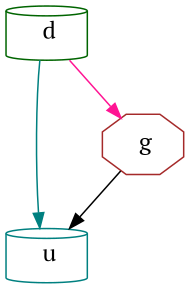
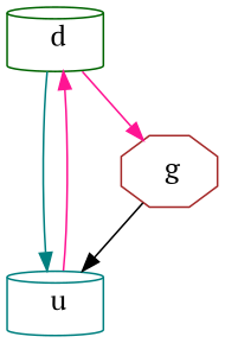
  digraph {
    fontname="PT Serif"
    node [fontname="PT Serif" fontsize=16 shape=cylinder]
    edge [color=deeppink fontname="PT Serif"]
    n1 [color=darkgreen label=" d"]
    n2 [color=teal label=" u"]
    n3 [color=brown label=" g" shape=octagon]
    n1 -> n2 [color=teal]
    n1 -> n3
+   n2 -> n1
    n3 -> n2 [color=black]
  }
